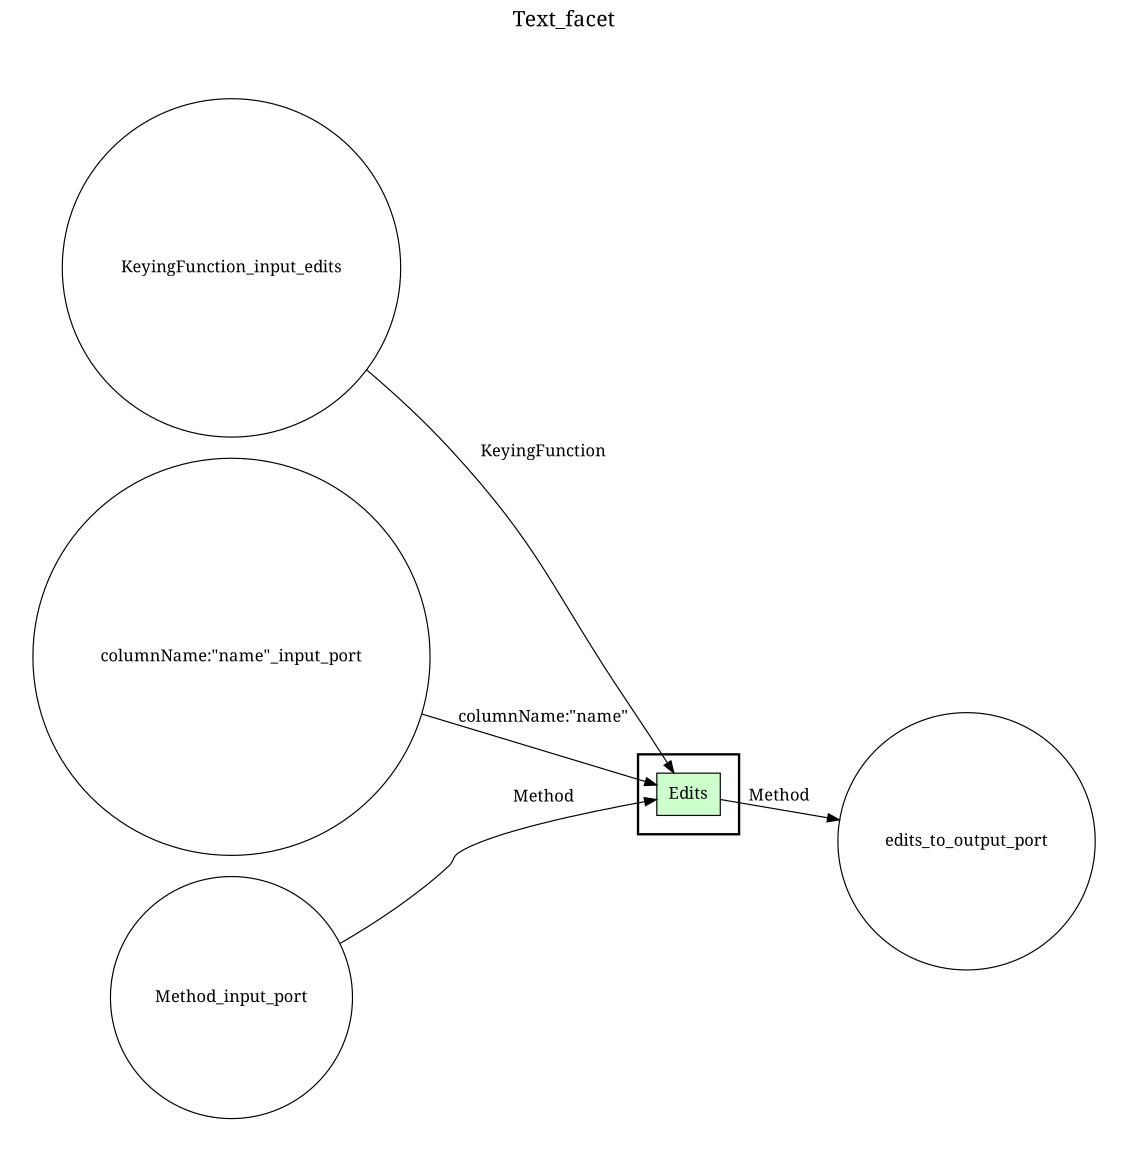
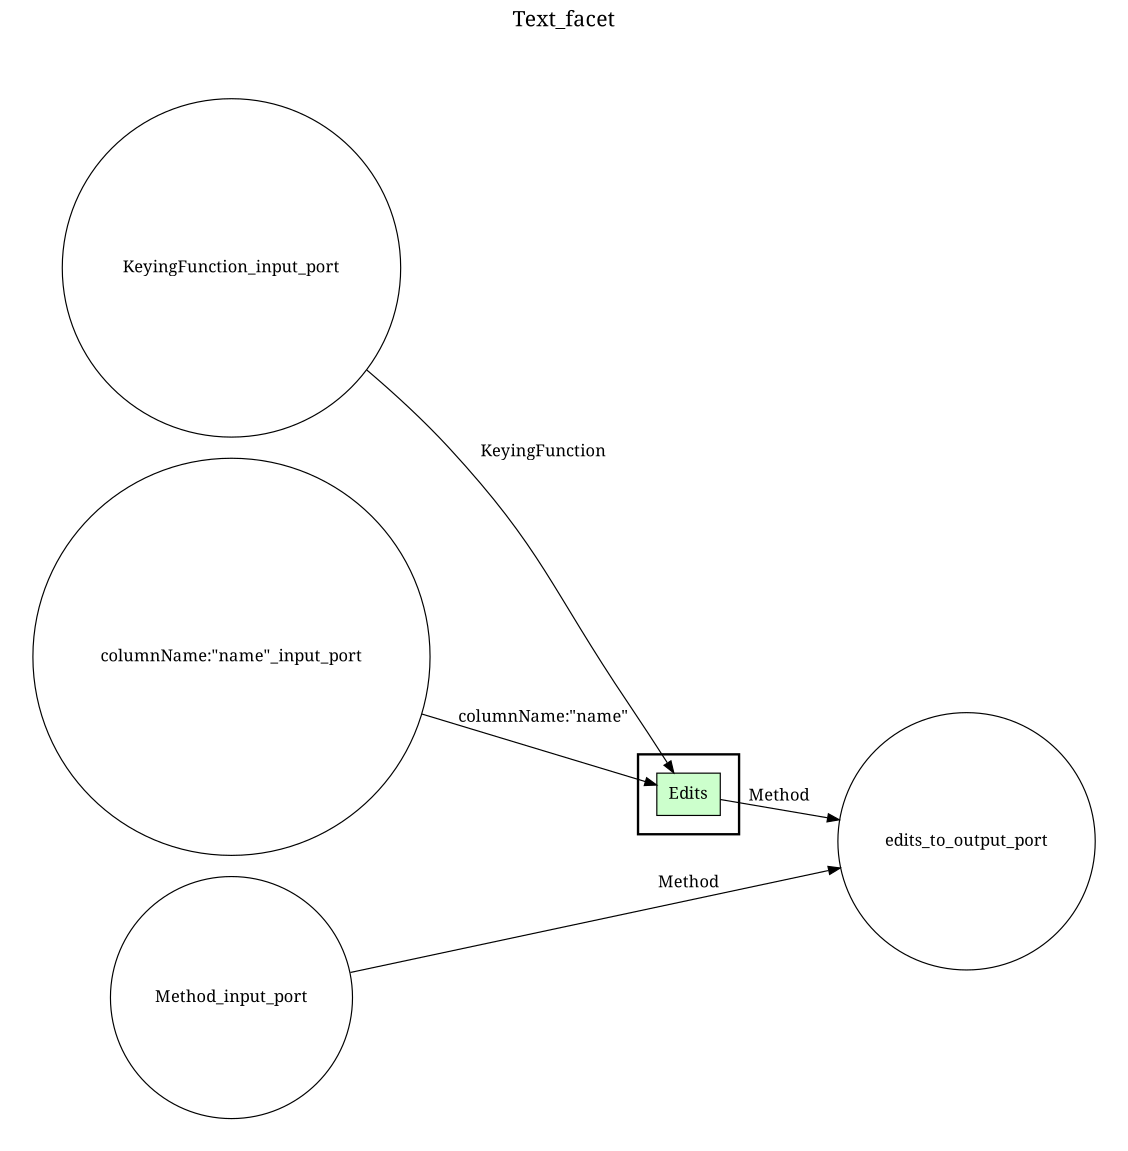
  digraph {
    fontname="Noto Serif"
    fontsize=18
    label=Text_facet
    labelloc=t
    rankdir=LR
    node [fillcolor="#FFFFFF" fontname="Noto Serif" peripheries=1 shape=circle style=filled]
    edge [fontname="Noto Serif"]
    Edits [fillcolor="#CCFFCC" shape=box]
    "columnName:\"name\"_input_port" [width=0.2]
    Method_input_port [width=0.2]
-   KeyingFunction_input_port [width=0.2 label=KeyingFunction_input_edits]
+   KeyingFunction_input_port [width=0.2]
    edits_to_output_port [width=0.2]
    subgraph cluster_1 {
      color=black
      label=""
      penwidth=2
      subgraph cluster_2 {
        color=black
        label=""
        penwidth=0
        Edits
      }
    }
    subgraph cluster_3 {
      label=""
      penwidth=0
      subgraph cluster_4 {
        label=""
        penwidth=0
        "columnName:\"name\"_input_port"
        Method_input_port
        KeyingFunction_input_port
      }
    }
    subgraph cluster_5 {
      label=""
      penwidth=0
      subgraph cluster_6 {
        label=""
        penwidth=0
        edits_to_output_port
      }
    }
    Edits -> edits_to_output_port [label=Method]
    "columnName:\"name\"_input_port" -> Edits [label="columnName:\"name\""]
-   Method_input_port -> Edits [label=Method]
+   Method_input_port -> edits_to_output_port [label=Method]
    KeyingFunction_input_port -> Edits [label=KeyingFunction]
  }
